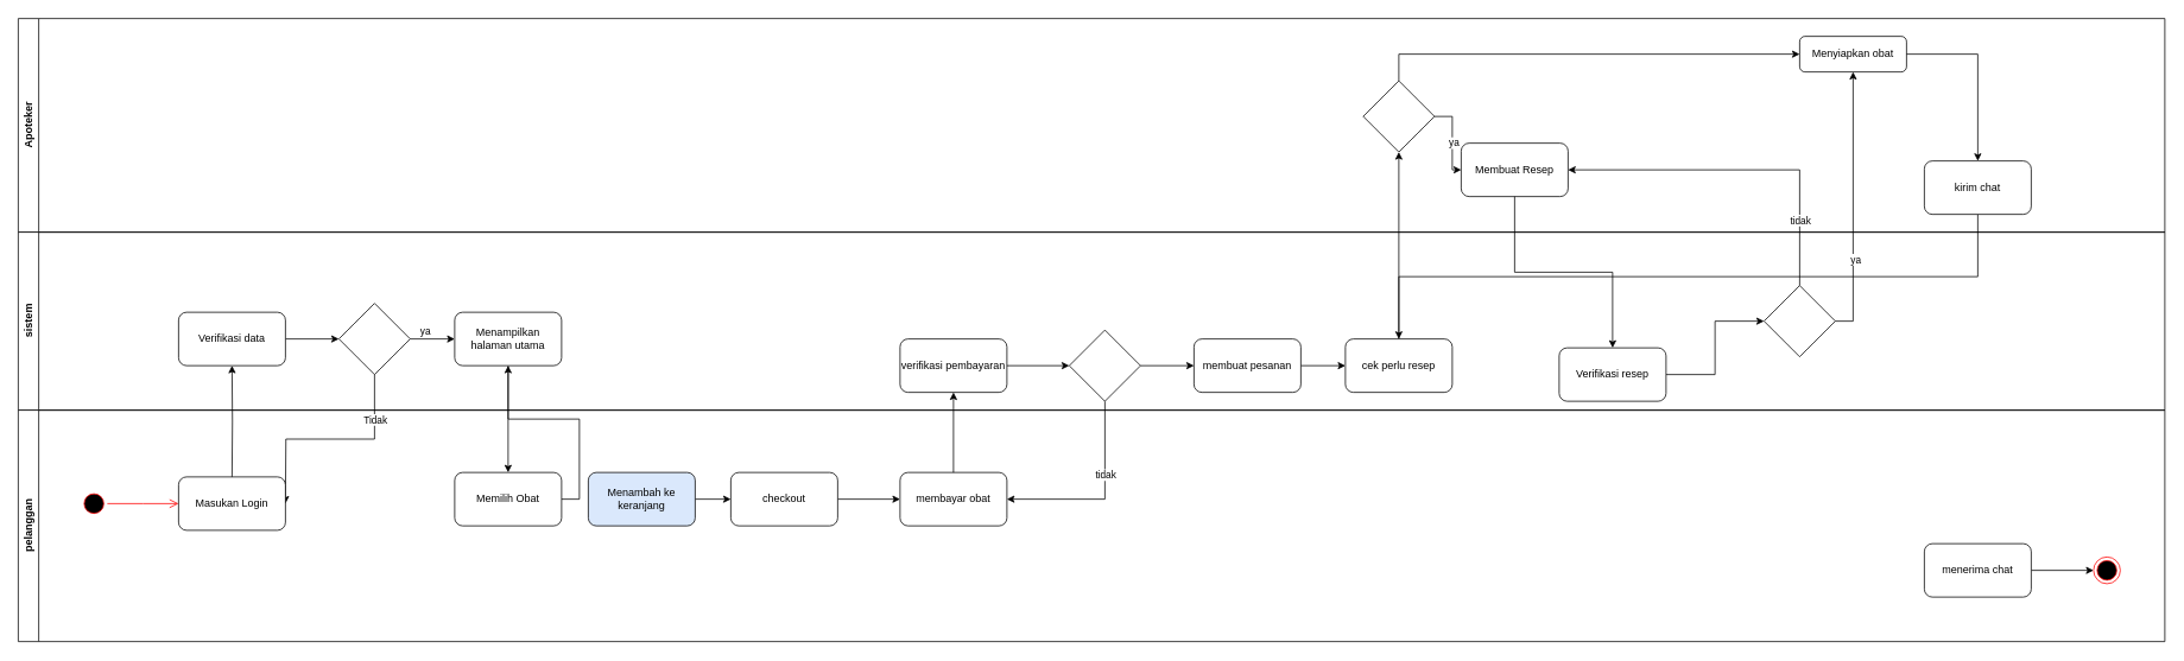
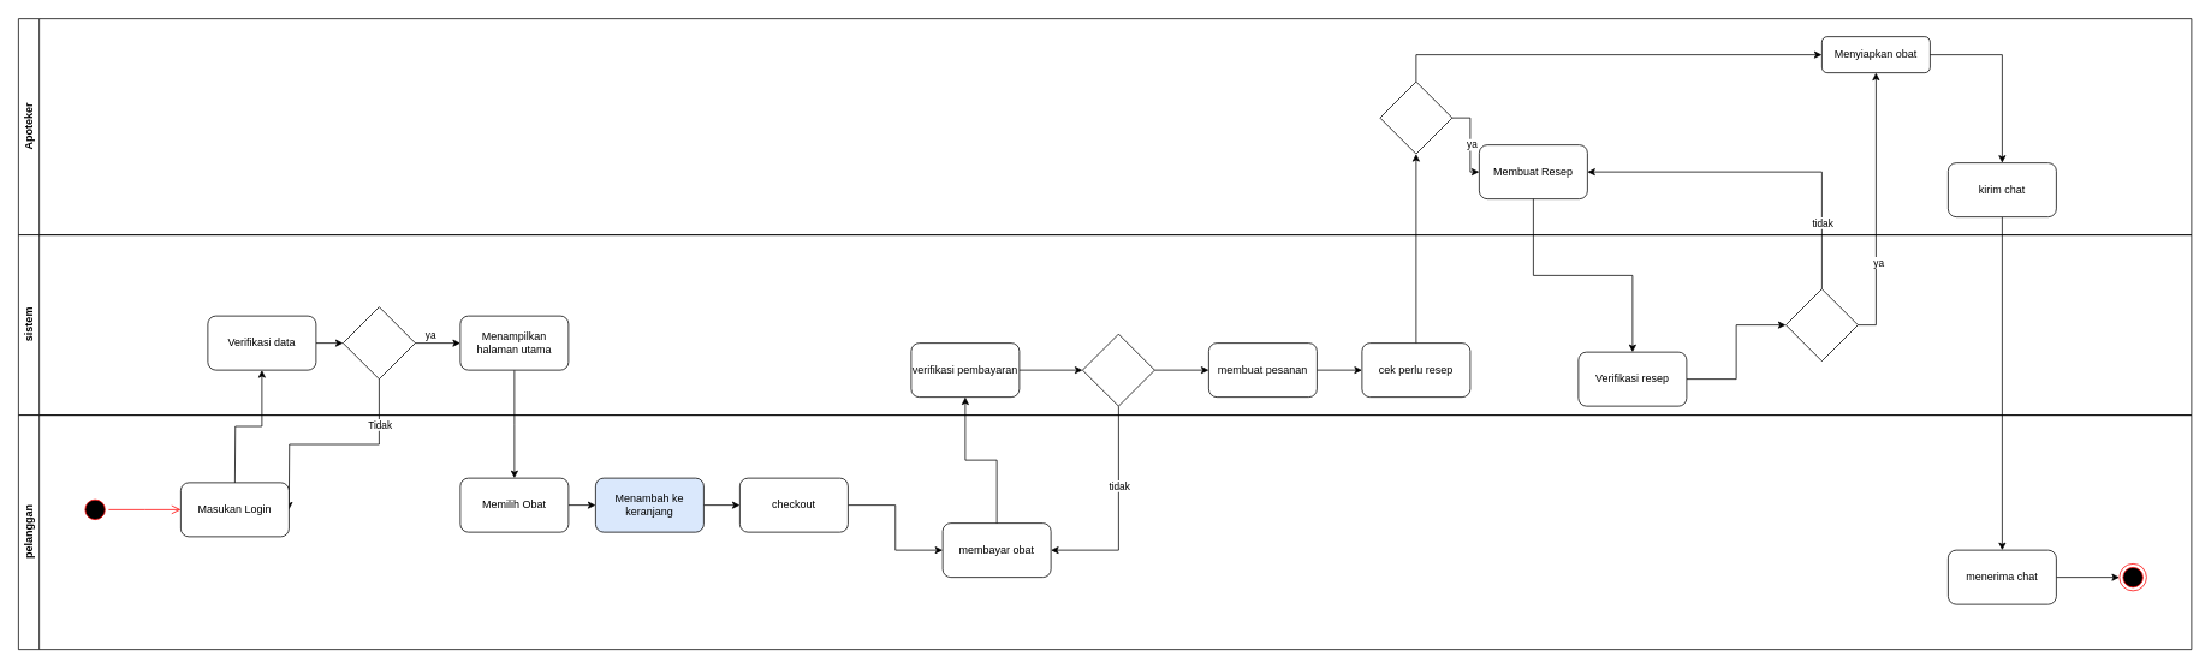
  <mxCell id="0" />
  <mxCell id="1" parent="0" />
  <mxCell id="2" value="Apoteker" style="swimlane;horizontal=0;whiteSpace=wrap;html=1;" vertex="1" parent="1"><mxGeometry x="20" y="20" width="2410" height="240" as="geometry" /></mxCell>
  <mxCell id="3" value="Membuat Resep" style="rounded=1;whiteSpace=wrap;html=1;" vertex="1" parent="2"><mxGeometry x="1620" y="140" width="120" height="60" as="geometry" /></mxCell>
  <mxCell id="4" value="Menyiapkan obat" style="rounded=1;whiteSpace=wrap;html=1;" vertex="1" parent="2"><mxGeometry x="2000" y="20" width="120" height="40" as="geometry" /></mxCell>
  <mxCell id="5" value="sistem" style="swimlane;horizontal=0;whiteSpace=wrap;html=1;" vertex="1" parent="1"><mxGeometry x="20" y="260" width="2410" height="200" as="geometry" /></mxCell>
  <mxCell id="6" style="edgeStyle=orthogonalEdgeStyle;rounded=0;orthogonalLoop=1;jettySize=auto;html=1;exitX=1;exitY=0.5;exitDx=0;exitDy=0;entryX=0;entryY=0.5;entryDx=0;entryDy=0;" edge="1" parent="5" source="8" target="10"><mxGeometry relative="1" as="geometry" /></mxCell>
  <mxCell id="7" value="ya" style="edgeLabel;html=1;align=center;verticalAlign=middle;resizable=0;points=[];" vertex="1" connectable="0" parent="6"><mxGeometry x="-0.35" y="9" relative="1" as="geometry"><mxPoint as="offset" /></mxGeometry></mxCell>
  <mxCell id="8" value="" style="rhombus;whiteSpace=wrap;html=1;" vertex="1" parent="5"><mxGeometry x="360" y="80" width="80" height="80" as="geometry" /></mxCell>
  <mxCell id="9" style="edgeStyle=orthogonalEdgeStyle;rounded=0;orthogonalLoop=1;jettySize=auto;html=1;exitX=0.5;exitY=1;exitDx=0;exitDy=0;" edge="1" parent="5" source="10"><mxGeometry relative="1" as="geometry"><mxPoint x="550" y="270" as="targetPoint" /></mxGeometry></mxCell>
  <mxCell id="10" value="Menampilkan halaman utama" style="rounded=1;whiteSpace=wrap;html=1;" vertex="1" parent="5"><mxGeometry x="490" y="90" width="120" height="60" as="geometry" /></mxCell>
  <mxCell id="11" style="edgeStyle=orthogonalEdgeStyle;rounded=0;orthogonalLoop=1;jettySize=auto;html=1;exitX=1;exitY=0.5;exitDx=0;exitDy=0;entryX=0;entryY=0.5;entryDx=0;entryDy=0;" edge="1" parent="5" source="12" target="8"><mxGeometry relative="1" as="geometry" /></mxCell>
- <mxCell id="12" value="Verifikasi data" style="rounded=1;whiteSpace=wrap;html=1;" vertex="1" parent="5"><mxGeometry x="180" y="90" width="120" height="60" as="geometry" /></mxCell>
+ <mxCell id="12" value="Verifikasi data" style="rounded=1;whiteSpace=wrap;html=1;" vertex="1" parent="5"><mxGeometry x="210" y="90" width="120" height="60" as="geometry" /></mxCell>
  <mxCell id="13" value="" style="rhombus;whiteSpace=wrap;html=1;" vertex="1" parent="5"><mxGeometry x="1960" y="60" width="80" height="80" as="geometry" /></mxCell>
  <mxCell id="14" style="edgeStyle=orthogonalEdgeStyle;rounded=0;orthogonalLoop=1;jettySize=auto;html=1;exitX=1;exitY=0.5;exitDx=0;exitDy=0;entryX=0;entryY=0.5;entryDx=0;entryDy=0;" edge="1" parent="5" source="15" target="13"><mxGeometry relative="1" as="geometry" /></mxCell>
  <mxCell id="15" value="Verifikasi resep" style="rounded=1;whiteSpace=wrap;html=1;" vertex="1" parent="5"><mxGeometry x="1730" y="130" width="120" height="60" as="geometry" /></mxCell>
  <mxCell id="16" style="edgeStyle=orthogonalEdgeStyle;rounded=0;orthogonalLoop=1;jettySize=auto;html=1;exitX=1;exitY=0.5;exitDx=0;exitDy=0;entryX=0;entryY=0.5;entryDx=0;entryDy=0;" edge="1" parent="1" source="19" target="3"><mxGeometry relative="1" as="geometry" /></mxCell>
  <mxCell id="17" value="ya" style="edgeLabel;html=1;align=center;verticalAlign=middle;resizable=0;points=[];" vertex="1" connectable="0" parent="16"><mxGeometry x="0.113" y="1" relative="1" as="geometry"><mxPoint y="-1" as="offset" /></mxGeometry></mxCell>
  <mxCell id="18" style="edgeStyle=orthogonalEdgeStyle;rounded=0;orthogonalLoop=1;jettySize=auto;html=1;exitX=0.5;exitY=0;exitDx=0;exitDy=0;entryX=0;entryY=0.5;entryDx=0;entryDy=0;" edge="1" parent="1" source="19" target="4"><mxGeometry relative="1" as="geometry" /></mxCell>
  <mxCell id="19" value="" style="rhombus;whiteSpace=wrap;html=1;" vertex="1" parent="1"><mxGeometry x="1530" y="90" width="80" height="80" as="geometry" /></mxCell>
  <mxCell id="20" style="edgeStyle=orthogonalEdgeStyle;rounded=0;orthogonalLoop=1;jettySize=auto;html=1;exitX=0.5;exitY=0;exitDx=0;exitDy=0;entryX=0.5;entryY=1;entryDx=0;entryDy=0;" edge="1" parent="1" target="12"><mxGeometry relative="1" as="geometry"><mxPoint x="260" y="535" as="sourcePoint" /></mxGeometry></mxCell>
  <mxCell id="21" style="edgeStyle=orthogonalEdgeStyle;rounded=0;orthogonalLoop=1;jettySize=auto;html=1;exitX=0.5;exitY=1;exitDx=0;exitDy=0;entryX=1;entryY=0.5;entryDx=0;entryDy=0;" edge="1" parent="1" source="8"><mxGeometry relative="1" as="geometry"><mxPoint x="320" y="565" as="targetPoint" /></mxGeometry></mxCell>
  <mxCell id="22" value="Tidak" style="edgeLabel;html=1;align=center;verticalAlign=middle;resizable=0;points=[];" vertex="1" connectable="0" parent="21"><mxGeometry x="-0.592" relative="1" as="geometry"><mxPoint as="offset" /></mxGeometry></mxCell>
  <mxCell id="23" value="pelanggan" style="swimlane;horizontal=0;whiteSpace=wrap;html=1;" vertex="1" parent="1"><mxGeometry x="20" y="460" width="2410" height="260" as="geometry" /></mxCell>
  <mxCell id="24" value="" style="ellipse;html=1;shape=startState;fillColor=#000000;strokeColor=#ff0000;" vertex="1" parent="23"><mxGeometry x="70" y="90" width="30" height="30" as="geometry" /></mxCell>
  <mxCell id="25" value="" style="edgeStyle=orthogonalEdgeStyle;html=1;verticalAlign=bottom;endArrow=open;endSize=8;strokeColor=#ff0000;rounded=0;" edge="1" parent="23" source="24"><mxGeometry relative="1" as="geometry"><mxPoint x="180" y="105" as="targetPoint" /></mxGeometry></mxCell>
  <mxCell id="26" value="Masukan Login" style="rounded=1;whiteSpace=wrap;html=1;" vertex="1" parent="23"><mxGeometry x="180" y="75" width="120" height="60" as="geometry" /></mxCell>
- <mxCell id="27" style="edgeStyle=orthogonalEdgeStyle;rounded=0;orthogonalLoop=1;jettySize=auto;html=1;exitX=1;exitY=0.5;exitDx=0;exitDy=0;" edge="1" parent="23" source="28" target="10"><mxGeometry relative="1" as="geometry" /></mxCell>
+ <mxCell id="27" style="edgeStyle=orthogonalEdgeStyle;rounded=0;orthogonalLoop=1;jettySize=auto;html=1;exitX=1;exitY=0.5;exitDx=0;exitDy=0;entryX=0;entryY=0.5;entryDx=0;entryDy=0;" edge="1" parent="23" source="28" target="30"><mxGeometry relative="1" as="geometry" /></mxCell>
  <mxCell id="28" value="Memilih Obat" style="rounded=1;whiteSpace=wrap;html=1;" vertex="1" parent="23"><mxGeometry x="490" y="70" width="120" height="60" as="geometry" /></mxCell>
  <mxCell id="29" style="edgeStyle=orthogonalEdgeStyle;rounded=0;orthogonalLoop=1;jettySize=auto;html=1;exitX=1;exitY=0.5;exitDx=0;exitDy=0;entryX=0;entryY=0.5;entryDx=0;entryDy=0;" edge="1" parent="23" source="30" target="32"><mxGeometry relative="1" as="geometry" /></mxCell>
  <mxCell id="30" value="Menambah ke keranjang" style="rounded=1;whiteSpace=wrap;html=1;fillColor=#dae8fc;" vertex="1" parent="23"><mxGeometry x="640" y="70" width="120" height="60" as="geometry" /></mxCell>
  <mxCell id="31" style="edgeStyle=orthogonalEdgeStyle;rounded=0;orthogonalLoop=1;jettySize=auto;html=1;exitX=1;exitY=0.5;exitDx=0;exitDy=0;entryX=0;entryY=0.5;entryDx=0;entryDy=0;" edge="1" parent="23" source="32" target="33"><mxGeometry relative="1" as="geometry" /></mxCell>
  <mxCell id="32" value="checkout" style="rounded=1;whiteSpace=wrap;html=1;" vertex="1" parent="23"><mxGeometry x="800" y="70" width="120" height="60" as="geometry" /></mxCell>
- <mxCell id="33" value="membayar obat" style="rounded=1;whiteSpace=wrap;html=1;" vertex="1" parent="23"><mxGeometry x="990" y="70" width="120" height="60" as="geometry" /></mxCell>
+ <mxCell id="33" value="membayar obat" style="rounded=1;whiteSpace=wrap;html=1;" vertex="1" parent="23"><mxGeometry x="1025" y="120" width="120" height="60" as="geometry" /></mxCell>
  <mxCell id="34" value="" style="edgeStyle=orthogonalEdgeStyle;rounded=0;orthogonalLoop=1;jettySize=auto;html=1;exitX=0.5;exitY=0;exitDx=0;exitDy=0;" edge="1" parent="23" source="33" target="35"><mxGeometry relative="1" as="geometry"><mxPoint x="1090.333" y="450" as="targetPoint" /><mxPoint x="1090" y="550" as="sourcePoint" /></mxGeometry></mxCell>
  <mxCell id="35" value="verifikasi pembayaran" style="rounded=1;whiteSpace=wrap;html=1;" vertex="1" parent="23"><mxGeometry x="990" y="-80" width="120" height="60" as="geometry" /></mxCell>
  <mxCell id="36" style="edgeStyle=orthogonalEdgeStyle;rounded=0;orthogonalLoop=1;jettySize=auto;html=1;exitX=0.5;exitY=1;exitDx=0;exitDy=0;entryX=1;entryY=0.5;entryDx=0;entryDy=0;" edge="1" parent="1" source="39" target="33"><mxGeometry relative="1" as="geometry" /></mxCell>
  <mxCell id="37" value="tidak" style="edgeLabel;html=1;align=center;verticalAlign=middle;resizable=0;points=[];" vertex="1" connectable="0" parent="36"><mxGeometry x="-0.255" relative="1" as="geometry"><mxPoint as="offset" /></mxGeometry></mxCell>
  <mxCell id="38" style="edgeStyle=orthogonalEdgeStyle;rounded=0;orthogonalLoop=1;jettySize=auto;html=1;exitX=1;exitY=0.5;exitDx=0;exitDy=0;entryX=0;entryY=0.5;entryDx=0;entryDy=0;" edge="1" parent="1" source="39" target="42"><mxGeometry relative="1" as="geometry" /></mxCell>
  <mxCell id="39" value="" style="rhombus;whiteSpace=wrap;html=1;" vertex="1" parent="1"><mxGeometry x="1200" y="370" width="80" height="80" as="geometry" /></mxCell>
  <mxCell id="40" style="edgeStyle=orthogonalEdgeStyle;rounded=0;orthogonalLoop=1;jettySize=auto;html=1;exitX=1;exitY=0.5;exitDx=0;exitDy=0;entryX=0;entryY=0.5;entryDx=0;entryDy=0;" edge="1" parent="1" source="35" target="39"><mxGeometry relative="1" as="geometry" /></mxCell>
  <mxCell id="41" style="edgeStyle=orthogonalEdgeStyle;rounded=0;orthogonalLoop=1;jettySize=auto;html=1;exitX=1;exitY=0.5;exitDx=0;exitDy=0;entryX=0;entryY=0.5;entryDx=0;entryDy=0;" edge="1" parent="1" source="42" target="44"><mxGeometry relative="1" as="geometry" /></mxCell>
  <mxCell id="42" value="membuat pesanan" style="rounded=1;whiteSpace=wrap;html=1;" vertex="1" parent="1"><mxGeometry x="1340" y="380" width="120" height="60" as="geometry" /></mxCell>
  <mxCell id="43" style="edgeStyle=orthogonalEdgeStyle;rounded=0;orthogonalLoop=1;jettySize=auto;html=1;exitX=0.5;exitY=0;exitDx=0;exitDy=0;entryX=0.5;entryY=1;entryDx=0;entryDy=0;" edge="1" parent="1" source="44" target="19"><mxGeometry relative="1" as="geometry" /></mxCell>
  <mxCell id="44" value="cek perlu resep" style="rounded=1;whiteSpace=wrap;html=1;" vertex="1" parent="1"><mxGeometry x="1510" y="380" width="120" height="60" as="geometry" /></mxCell>
  <mxCell id="45" style="edgeStyle=orthogonalEdgeStyle;rounded=0;orthogonalLoop=1;jettySize=auto;html=1;exitX=1;exitY=0.5;exitDx=0;exitDy=0;entryX=0.5;entryY=0;entryDx=0;entryDy=0;" edge="1" parent="1" source="4" target="47"><mxGeometry relative="1" as="geometry" /></mxCell>
- <mxCell id="46" style="edgeStyle=orthogonalEdgeStyle;rounded=0;orthogonalLoop=1;jettySize=auto;html=1;exitX=0.5;exitY=1;exitDx=0;exitDy=0;" edge="1" parent="1" source="47" target="44"><mxGeometry relative="1" as="geometry" /></mxCell>
+ <mxCell id="46" style="edgeStyle=orthogonalEdgeStyle;rounded=0;orthogonalLoop=1;jettySize=auto;html=1;exitX=0.5;exitY=1;exitDx=0;exitDy=0;" edge="1" parent="1" source="47" target="49"><mxGeometry relative="1" as="geometry" /></mxCell>
  <mxCell id="47" value="kirim chat" style="rounded=1;whiteSpace=wrap;html=1;" vertex="1" parent="1"><mxGeometry x="2160" y="180" width="120" height="60" as="geometry" /></mxCell>
  <mxCell id="48" style="edgeStyle=orthogonalEdgeStyle;rounded=0;orthogonalLoop=1;jettySize=auto;html=1;exitX=1;exitY=0.5;exitDx=0;exitDy=0;entryX=0;entryY=0.5;entryDx=0;entryDy=0;" edge="1" parent="1" source="49" target="50"><mxGeometry relative="1" as="geometry" /></mxCell>
  <mxCell id="49" value="menerima chat" style="rounded=1;whiteSpace=wrap;html=1;" vertex="1" parent="1"><mxGeometry x="2160" y="610" width="120" height="60" as="geometry" /></mxCell>
  <mxCell id="50" value="" style="ellipse;html=1;shape=endState;fillColor=#000000;strokeColor=#ff0000;" vertex="1" parent="1"><mxGeometry x="2350" y="625" width="30" height="30" as="geometry" /></mxCell>
  <mxCell id="51" style="edgeStyle=orthogonalEdgeStyle;rounded=0;orthogonalLoop=1;jettySize=auto;html=1;exitX=0.5;exitY=1;exitDx=0;exitDy=0;entryX=0.5;entryY=0;entryDx=0;entryDy=0;" edge="1" parent="1" source="3" target="15"><mxGeometry relative="1" as="geometry" /></mxCell>
  <mxCell id="52" style="edgeStyle=orthogonalEdgeStyle;rounded=0;orthogonalLoop=1;jettySize=auto;html=1;exitX=0.5;exitY=0;exitDx=0;exitDy=0;entryX=1;entryY=0.5;entryDx=0;entryDy=0;" edge="1" parent="1" source="13" target="3"><mxGeometry relative="1" as="geometry" /></mxCell>
  <mxCell id="53" value="tidak" style="edgeLabel;html=1;align=center;verticalAlign=middle;resizable=0;points=[];" vertex="1" connectable="0" parent="52"><mxGeometry x="-0.621" relative="1" as="geometry"><mxPoint as="offset" /></mxGeometry></mxCell>
  <mxCell id="54" style="edgeStyle=orthogonalEdgeStyle;rounded=0;orthogonalLoop=1;jettySize=auto;html=1;exitX=1;exitY=0.5;exitDx=0;exitDy=0;entryX=0.5;entryY=1;entryDx=0;entryDy=0;" edge="1" parent="1" source="13" target="4"><mxGeometry relative="1" as="geometry" /></mxCell>
  <mxCell id="55" value="ya" style="edgeLabel;html=1;align=center;verticalAlign=middle;resizable=0;points=[];" vertex="1" connectable="0" parent="54"><mxGeometry x="-0.402" y="-2" relative="1" as="geometry"><mxPoint as="offset" /></mxGeometry></mxCell>
